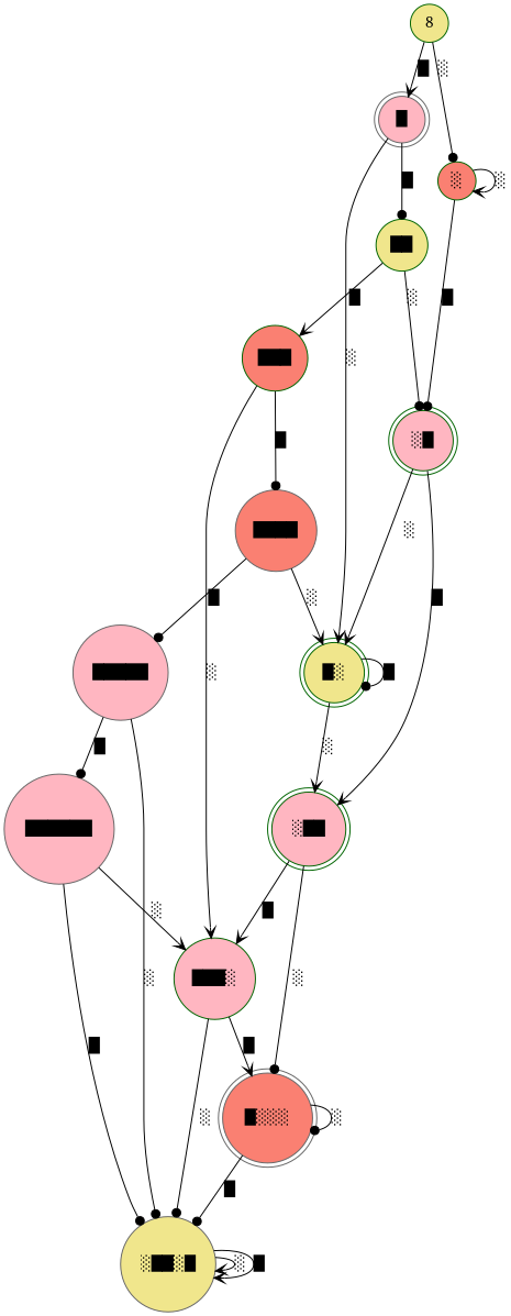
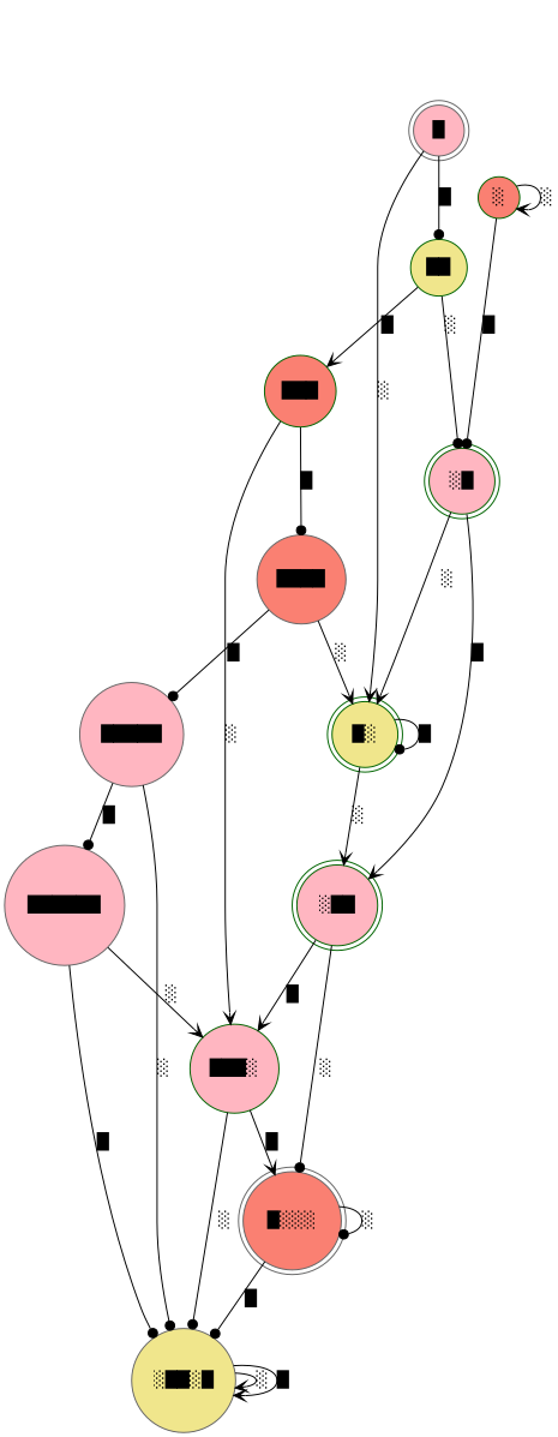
  digraph {
    fontname="Noto Serif"
    node [shape=circle style=filled fillcolor=lightpink color=darkgreen fontname="Noto Serif"]
    edge [arrowhead=vee fontname="Noto Serif"]
    n1 [label="░██" shape=doublecircle]
    n2 [label="███░"]
    n3 [label="█░░░" shape=doublecircle fillcolor=salmon color=gray40]
    n4 [label="█░" shape=doublecircle fillcolor=khaki]
    n5 [label="█" shape=doublecircle color=gray40]
    n6 [label="██" fillcolor=khaki]
    n7 [label="███" fillcolor=salmon]
    n8 [label="████" fillcolor=salmon color=gray40]
    n9 [label="░██░█" fillcolor=khaki color=gray40]
    n10 [label="░" fillcolor=salmon]
    n11 [label="░█" shape=doublecircle]
    n12 [label="█████" color=gray40]
    n13 [label="██████" color=gray40]
-   8 [fillcolor=khaki]
    n1 -> n2 [label="█"]
    n1 -> n3 [label="░" arrowhead=dot]
    n2 -> n3 [label="█"]
    n2 -> n9 [label="░" arrowhead=dot]
    n3 -> n3 [label="░" arrowhead=dot]
    n3 -> n9 [label="█" arrowhead=dot]
    n4 -> n1 [label="░"]
    n4 -> n4 [label="█" arrowhead=dot]
    n5 -> n4 [label="░"]
    n5 -> n6 [label="█" arrowhead=dot]
    n6 -> n7 [label="█"]
    n6 -> n11 [label="░" arrowhead=dot]
    n7 -> n2 [label="░"]
    n7 -> n8 [label="█" arrowhead=dot]
    n8 -> n4 [label="░"]
    n8 -> n12 [label="█" arrowhead=dot]
    n9 -> n9 [label="░"]
    n9 -> n9 [label="█"]
    n10 -> n10 [label="░"]
    n10 -> n11 [label="█" arrowhead=dot]
    n11 -> n1 [label="█"]
    n11 -> n4 [label="░"]
    n12 -> n9 [label="░" arrowhead=dot]
    n12 -> n13 [label="█" arrowhead=dot]
    n13 -> n2 [label="░"]
    n13 -> n9 [label="█" arrowhead=dot]
-   8 -> n5 [label="█"]
-   8 -> n10 [label="░" arrowhead=dot]
  }
